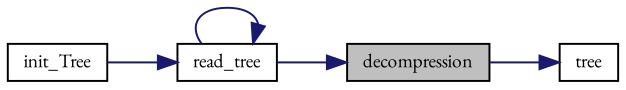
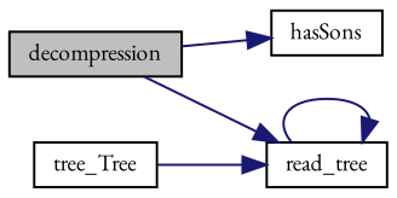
  digraph {
    fontname="EB Garamond"
    rankdir=LR
    node [color=black fillcolor=white fontname="EB Garamond" fontsize=10 shape=record style=filled]
    edge [color=midnightblue fontname="EB Garamond" fontsize=10 labelfontname=Helvetica labelfontsize=10 style=solid]
    n1 [fillcolor=grey75 fontcolor=black height=0.2 label=decompression width=0.4]
-   n2 [height=0.2 label=tree width=0.4]
+   n2 [height=0.2 label=hasSons width=0.4]
    n3 [height=0.2 label=read_tree width=0.4]
-   n4 [height=0.2 label=init_Tree width=0.4]
+   n4 [height=0.2 label=tree_Tree width=0.4]
    n1 -> n2
-   n3 -> n1
+   n1 -> n3
    n3 -> n3
    n4 -> n3
  }
